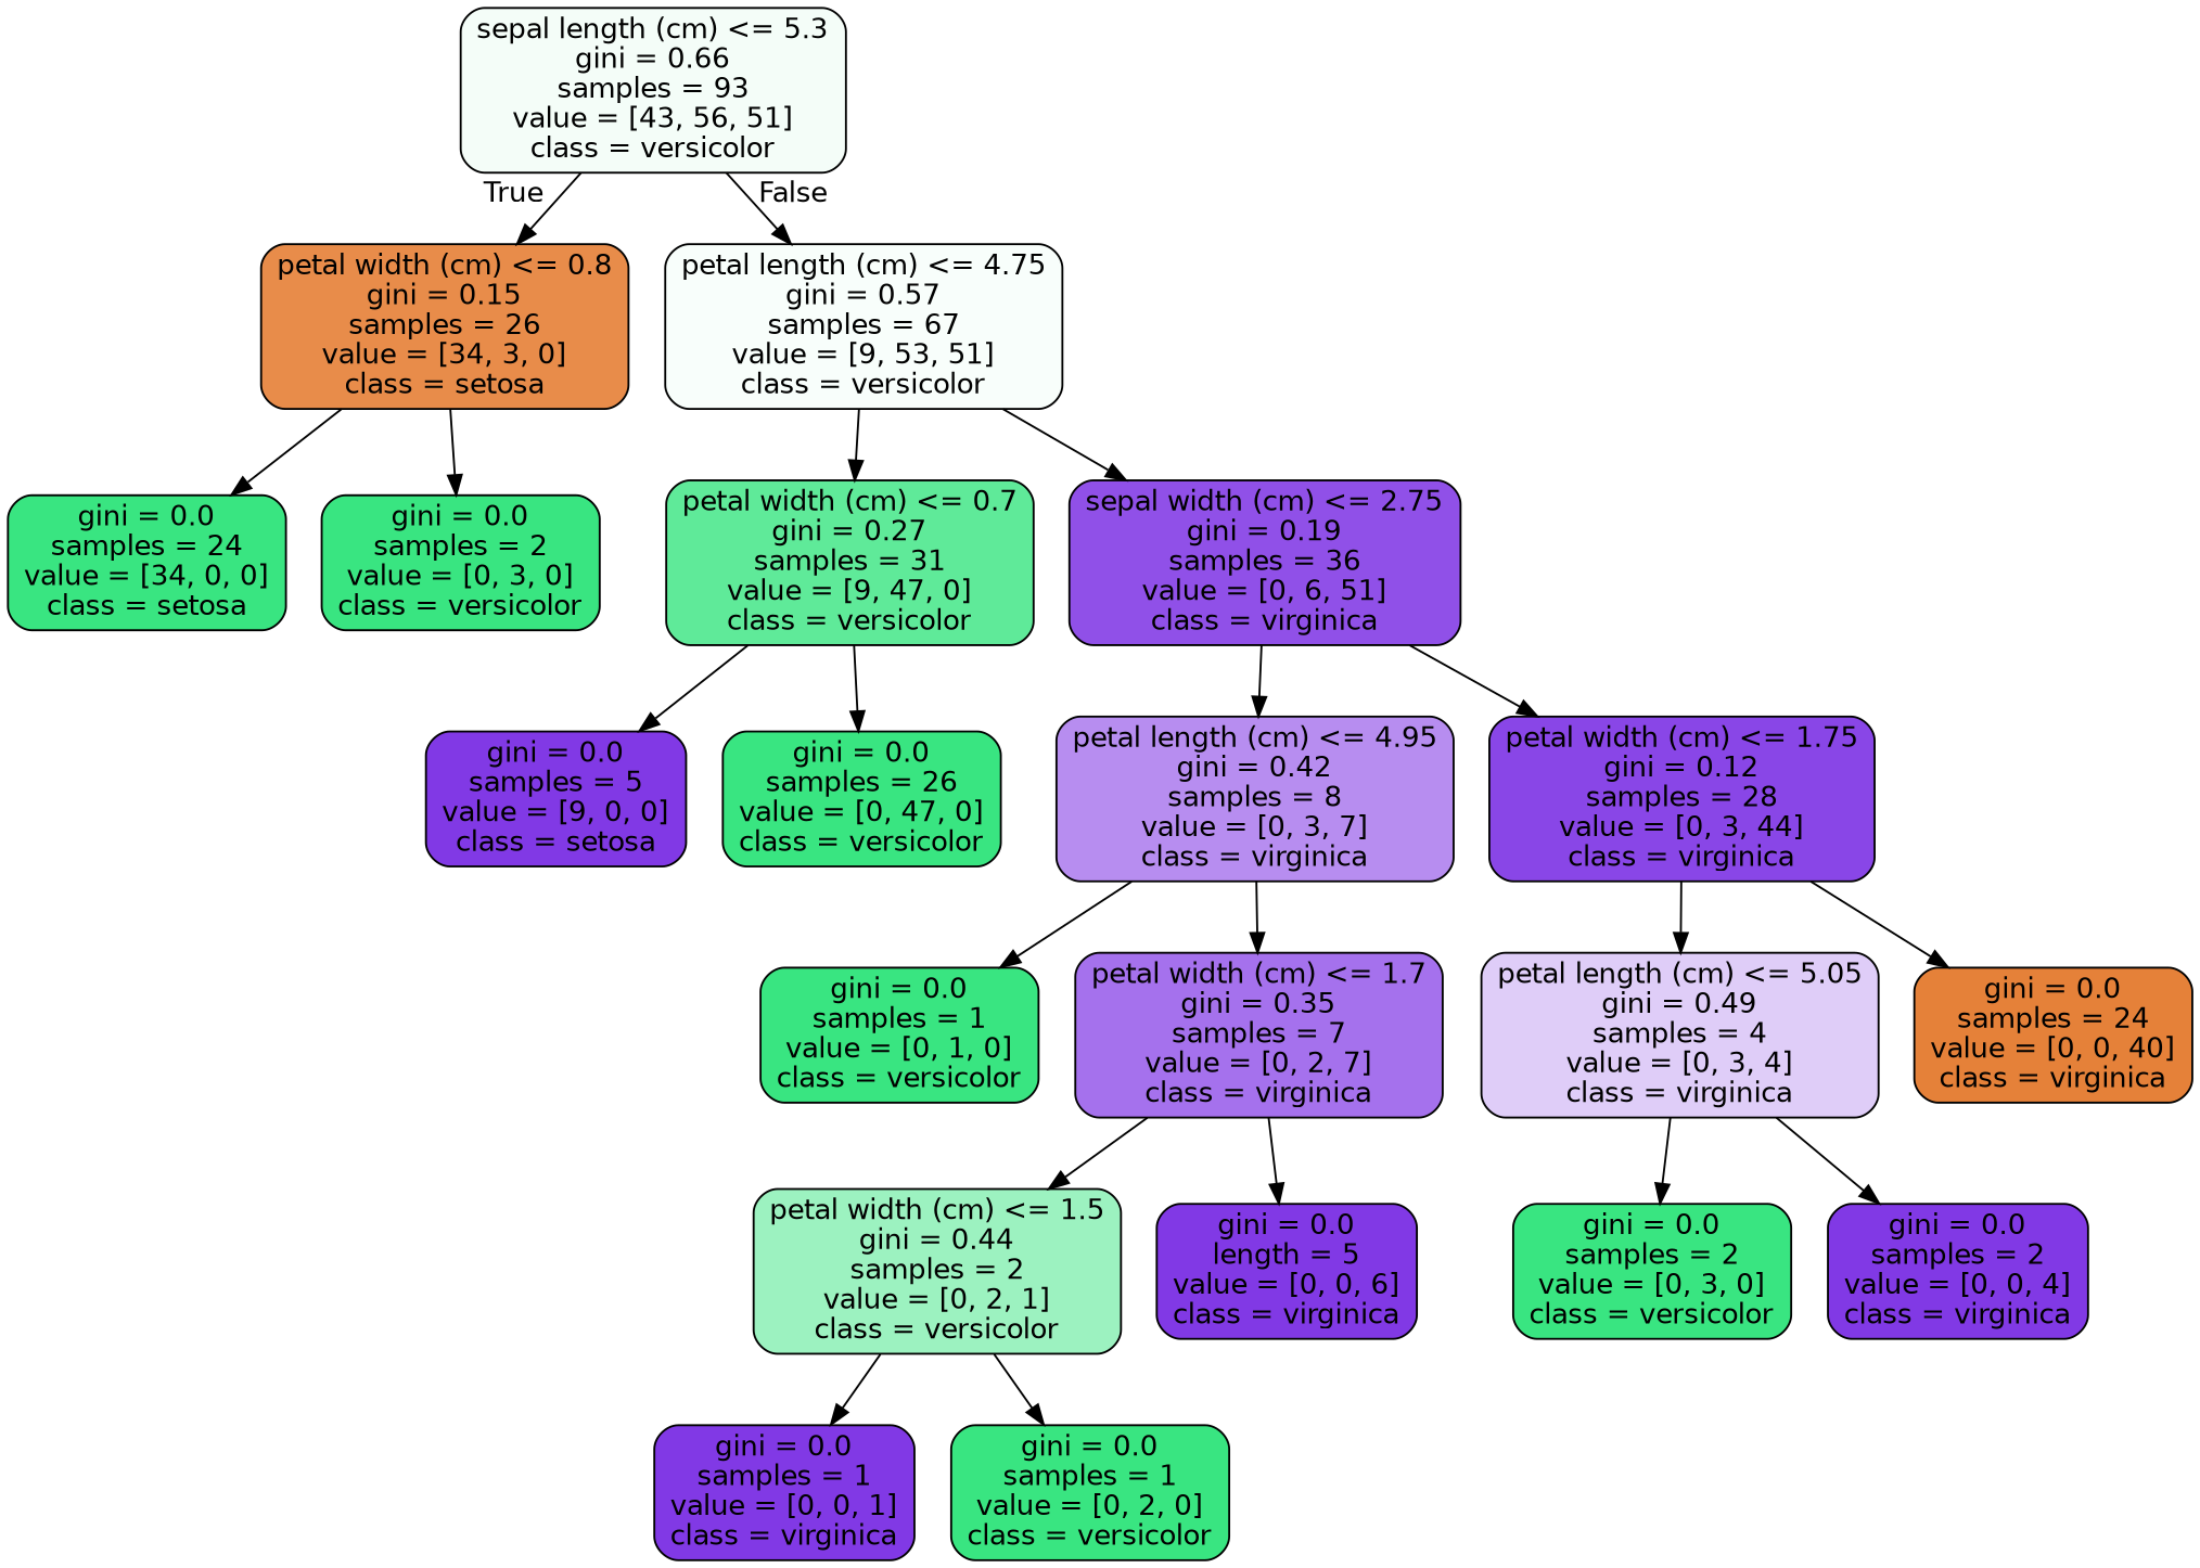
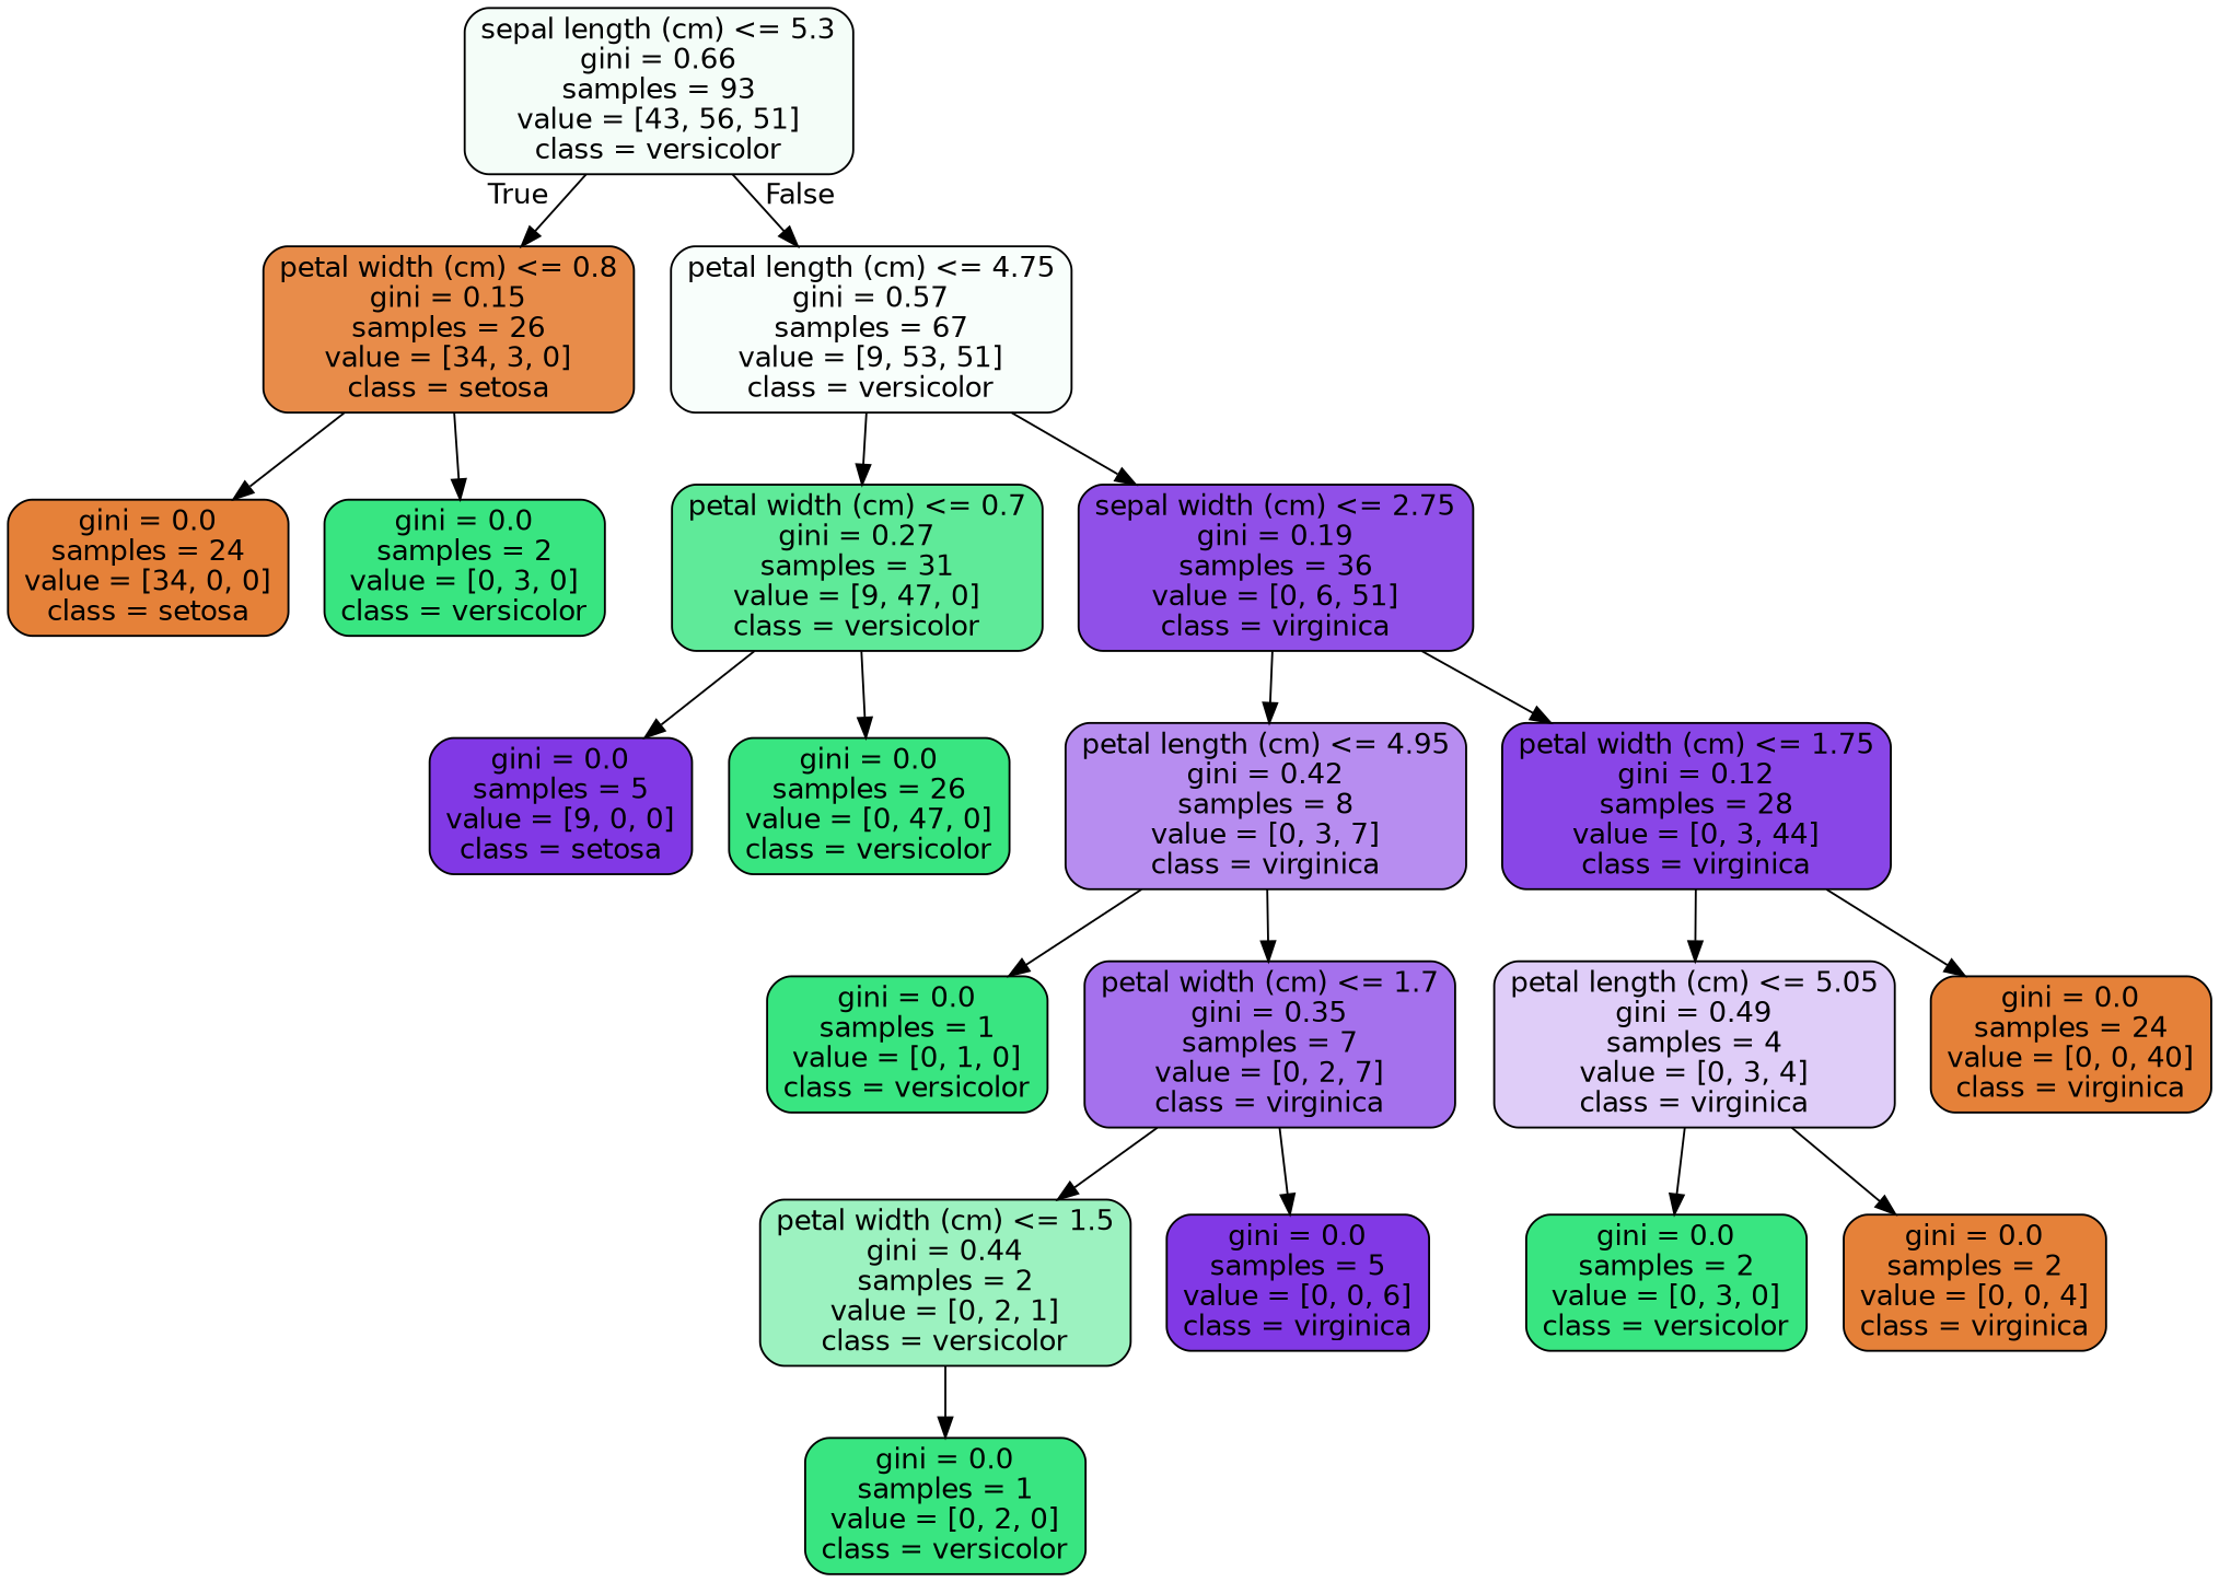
  digraph {
    node [color=black fillcolor="#39e581ff" fontname=helvetica shape=box style="filled, rounded"]
    edge [fontname=helvetica]
    n1 [fillcolor="#39e5810d" label="sepal length (cm) <= 5.3\ngini = 0.66\nsamples = 93\nvalue = [43, 56, 51]\nclass = versicolor"]
    n2 [fillcolor="#e58139e9" label="petal width (cm) <= 0.8\ngini = 0.15\nsamples = 26\nvalue = [34, 3, 0]\nclass = setosa"]
    n3 [fillcolor="#39e58108" label="petal length (cm) <= 4.75\ngini = 0.57\nsamples = 67\nvalue = [9, 53, 51]\nclass = versicolor"]
-   n4 [label="gini = 0.0\nsamples = 24\nvalue = [34, 0, 0]\nclass = setosa"]
+   n4 [fillcolor="#e58139ff" label="gini = 0.0\nsamples = 24\nvalue = [34, 0, 0]\nclass = setosa"]
    n5 [label="gini = 0.0\nsamples = 2\nvalue = [0, 3, 0]\nclass = versicolor"]
    n6 [fillcolor="#39e581ce" label="petal width (cm) <= 0.7\ngini = 0.27\nsamples = 31\nvalue = [9, 47, 0]\nclass = versicolor"]
    n7 [fillcolor="#8139e5e1" label="sepal width (cm) <= 2.75\ngini = 0.19\nsamples = 36\nvalue = [0, 6, 51]\nclass = virginica"]
    n8 [fillcolor="#8139e5ff" label="gini = 0.0\nsamples = 5\nvalue = [9, 0, 0]\nclass = setosa"]
    n9 [label="gini = 0.0\nsamples = 26\nvalue = [0, 47, 0]\nclass = versicolor"]
    n10 [fillcolor="#8139e592" label="petal length (cm) <= 4.95\ngini = 0.42\nsamples = 8\nvalue = [0, 3, 7]\nclass = virginica"]
    n11 [fillcolor="#8139e5ee" label="petal width (cm) <= 1.75\ngini = 0.12\nsamples = 28\nvalue = [0, 3, 44]\nclass = virginica"]
    n12 [label="gini = 0.0\nsamples = 1\nvalue = [0, 1, 0]\nclass = versicolor"]
    n13 [fillcolor="#8139e5b6" label="petal width (cm) <= 1.7\ngini = 0.35\nsamples = 7\nvalue = [0, 2, 7]\nclass = virginica"]
    n14 [fillcolor="#8139e540" label="petal length (cm) <= 5.05\ngini = 0.49\nsamples = 4\nvalue = [0, 3, 4]\nclass = virginica"]
    n15 [fillcolor="#e58139ff" label="gini = 0.0\nsamples = 24\nvalue = [0, 0, 40]\nclass = virginica"]
    n16 [fillcolor="#39e5817f" label="petal width (cm) <= 1.5\ngini = 0.44\nsamples = 2\nvalue = [0, 2, 1]\nclass = versicolor"]
-   n17 [fillcolor="#8139e5ff" label="gini = 0.0\nlength = 5\nvalue = [0, 0, 6]\nclass = virginica"]
-   n18 [fillcolor="#8139e5ff" label="gini = 0.0\nsamples = 1\nvalue = [0, 0, 1]\nclass = virginica"]
+   n17 [fillcolor="#8139e5ff" label="gini = 0.0\nsamples = 5\nvalue = [0, 0, 6]\nclass = virginica"]
    n19 [label="gini = 0.0\nsamples = 1\nvalue = [0, 2, 0]\nclass = versicolor"]
    n20 [label="gini = 0.0\nsamples = 2\nvalue = [0, 3, 0]\nclass = versicolor"]
-   n21 [fillcolor="#8139e5ff" label="gini = 0.0\nsamples = 2\nvalue = [0, 0, 4]\nclass = virginica"]
+   n21 [fillcolor="#e58139ff" label="gini = 0.0\nsamples = 2\nvalue = [0, 0, 4]\nclass = virginica"]
    n1 -> n2 [headlabel=True labelangle=45 labeldistance=2.5]
    n1 -> n3 [headlabel=False labelangle=-45 labeldistance=2.5]
    n2 -> n4
    n2 -> n5
    n3 -> n6
    n3 -> n7
    n6 -> n8
    n6 -> n9
    n7 -> n10
    n7 -> n11
    n10 -> n12
    n10 -> n13
    n11 -> n14
    n11 -> n15
    n13 -> n16
    n13 -> n17
    n14 -> n20
    n14 -> n21
-   n16 -> n18
    n16 -> n19
  }
